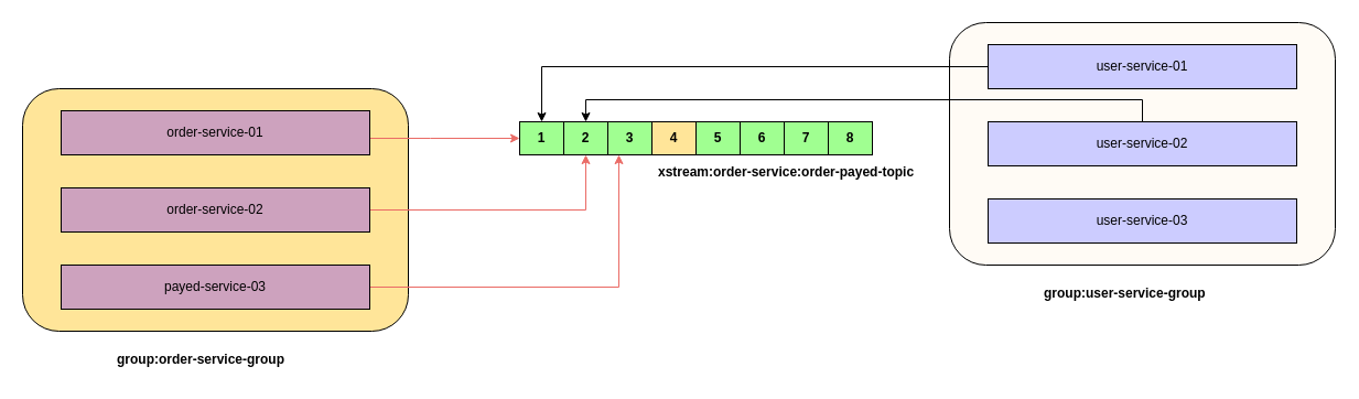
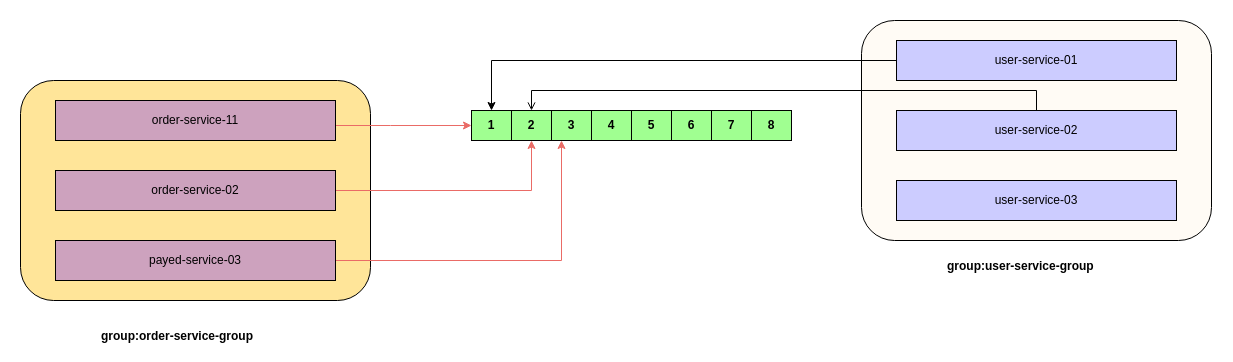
  <mxCell id="0" />
  <mxCell id="1" parent="0" />
  <mxCell id="2" value="1" style="rounded=0;whiteSpace=wrap;html=1;fillColor=#A0FF91;fontStyle=1" vertex="1" parent="1"><mxGeometry x="471" y="110" width="40" height="30" as="geometry" /></mxCell>
  <mxCell id="3" value="2" style="rounded=0;whiteSpace=wrap;html=1;fillColor=#A0FF91;fontStyle=1" vertex="1" parent="1"><mxGeometry x="511" y="110" width="40" height="30" as="geometry" /></mxCell>
  <mxCell id="4" value="3" style="rounded=0;whiteSpace=wrap;html=1;fillColor=#A0FF91;fontStyle=1" vertex="1" parent="1"><mxGeometry x="551" y="110" width="40" height="30" as="geometry" /></mxCell>
- <mxCell id="5" value="4" style="rounded=0;whiteSpace=wrap;html=1;fillColor=#ffe599;fontStyle=1;" vertex="1" parent="1"><mxGeometry x="591" y="110" width="40" height="30" as="geometry" /></mxCell>
+ <mxCell id="5" value="4" style="rounded=0;whiteSpace=wrap;html=1;fillColor=#A0FF91;fontStyle=1" vertex="1" parent="1"><mxGeometry x="591" y="110" width="40" height="30" as="geometry" /></mxCell>
  <mxCell id="6" value="5" style="rounded=0;whiteSpace=wrap;html=1;fillColor=#A0FF91;fontStyle=1" vertex="1" parent="1"><mxGeometry x="631" y="110" width="40" height="30" as="geometry" /></mxCell>
  <mxCell id="7" value="6" style="rounded=0;whiteSpace=wrap;html=1;fillColor=#A0FF91;fontStyle=1" vertex="1" parent="1"><mxGeometry x="671" y="110" width="40" height="30" as="geometry" /></mxCell>
  <mxCell id="8" value="7" style="rounded=0;whiteSpace=wrap;html=1;fillColor=#A0FF91;fontStyle=1" vertex="1" parent="1"><mxGeometry x="711" y="110" width="40" height="30" as="geometry" /></mxCell>
  <mxCell id="9" value="8" style="rounded=0;whiteSpace=wrap;html=1;fillColor=#A0FF91;fontStyle=1" vertex="1" parent="1"><mxGeometry x="751" y="110" width="40" height="30" as="geometry" /></mxCell>
  <mxCell id="10" value="" style="rounded=1;whiteSpace=wrap;html=1;fillColor=#FFFBF5;" vertex="1" parent="1"><mxGeometry x="861" y="20" width="350" height="220" as="geometry" /></mxCell>
- <mxCell id="11" value="xstream:order-service:order-payed-topic " style="text;strokeColor=none;fillColor=none;align=left;verticalAlign=middle;spacingLeft=4;spacingRight=4;overflow=hidden;points=[[0,0.5],[1,0.5]];portConstraint=eastwest;rotatable=0;fontStyle=1" vertex="1" parent="1"><mxGeometry x="591" y="140" width="250" height="30" as="geometry" /></mxCell>
  <mxCell id="12" style="edgeStyle=orthogonalEdgeStyle;rounded=0;orthogonalLoop=1;jettySize=auto;html=1;" edge="1" parent="1" source="13" target="2"><mxGeometry relative="1" as="geometry" /></mxCell>
  <mxCell id="13" value="user-service-01" style="rounded=0;whiteSpace=wrap;html=1;fillColor=#CCCCFF;" vertex="1" parent="1"><mxGeometry x="896" y="40" width="280" height="40" as="geometry" /></mxCell>
- <mxCell id="14" style="edgeStyle=orthogonalEdgeStyle;rounded=0;orthogonalLoop=1;jettySize=auto;html=1;entryX=0.5;entryY=0;entryDx=0;entryDy=0;" edge="1" parent="1" source="15" target="3"><mxGeometry relative="1" as="geometry"><Array as="points"><mxPoint x="1036" y="90" /><mxPoint x="531" y="90" /></Array></mxGeometry></mxCell>
+ <mxCell id="14" style="edgeStyle=orthogonalEdgeStyle;rounded=0;orthogonalLoop=1;jettySize=auto;html=1;entryX=0.5;entryY=0;entryDx=0;entryDy=0;endArrow=open;" edge="1" parent="1" source="15" target="3"><mxGeometry relative="1" as="geometry"><Array as="points"><mxPoint x="1036" y="90" /><mxPoint x="531" y="90" /></Array></mxGeometry></mxCell>
  <mxCell id="15" value="user-service-02" style="rounded=0;whiteSpace=wrap;html=1;fillColor=#CCCCFF;" vertex="1" parent="1"><mxGeometry x="896" y="110" width="280" height="40" as="geometry" /></mxCell>
  <mxCell id="16" value="user-service-03" style="rounded=0;whiteSpace=wrap;html=1;fillColor=#CCCCFF;" vertex="1" parent="1"><mxGeometry x="896" y="180" width="280" height="40" as="geometry" /></mxCell>
  <mxCell id="17" value="group:user-service-group" style="text;strokeColor=none;fillColor=none;align=left;verticalAlign=middle;spacingLeft=4;spacingRight=4;overflow=hidden;points=[[0,0.5],[1,0.5]];portConstraint=eastwest;rotatable=0;fontStyle=1" vertex="1" parent="1"><mxGeometry x="941" y="250" width="250" height="30" as="geometry" /></mxCell>
  <mxCell id="18" value="" style="rounded=1;whiteSpace=wrap;html=1;fillColor=#FFE599;" vertex="1" parent="1"><mxGeometry x="20" y="80" width="350" height="220" as="geometry" /></mxCell>
  <mxCell id="19" style="edgeStyle=orthogonalEdgeStyle;rounded=0;orthogonalLoop=1;jettySize=auto;html=1;strokeColor=#EA6B66;" edge="1" parent="1" source="20" target="2"><mxGeometry relative="1" as="geometry"><Array as="points"><mxPoint x="390" y="125" /><mxPoint x="390" y="125" /></Array></mxGeometry></mxCell>
- <mxCell id="20" value="order-service-01" style="rounded=0;whiteSpace=wrap;html=1;fillColor=#CDA2BE;" vertex="1" parent="1"><mxGeometry x="55" y="100" width="280" height="40" as="geometry" /></mxCell>
+ <mxCell id="20" value="order-service-11" style="rounded=0;whiteSpace=wrap;html=1;fillColor=#CDA2BE;" vertex="1" parent="1"><mxGeometry x="55" y="100" width="280" height="40" as="geometry" /></mxCell>
  <mxCell id="21" style="edgeStyle=orthogonalEdgeStyle;rounded=0;orthogonalLoop=1;jettySize=auto;html=1;entryX=0.5;entryY=1;entryDx=0;entryDy=0;strokeColor=#EA6B66;" edge="1" parent="1" source="22" target="3"><mxGeometry relative="1" as="geometry" /></mxCell>
  <mxCell id="22" value="order-service-02" style="rounded=0;whiteSpace=wrap;html=1;fillColor=#CDA2BE;" vertex="1" parent="1"><mxGeometry x="55" y="170" width="280" height="40" as="geometry" /></mxCell>
  <mxCell id="23" style="edgeStyle=orthogonalEdgeStyle;rounded=0;orthogonalLoop=1;jettySize=auto;html=1;entryX=0.25;entryY=1;entryDx=0;entryDy=0;fontColor=#FF1241;labelBorderColor=#FF1745;strokeColor=#EA6B66;" edge="1" parent="1" source="24" target="4"><mxGeometry relative="1" as="geometry" /></mxCell>
  <mxCell id="24" value="payed-service-03" style="rounded=0;whiteSpace=wrap;html=1;fillColor=#CDA2BE;" vertex="1" parent="1"><mxGeometry x="55" y="240" width="280" height="40" as="geometry" /></mxCell>
- <mxCell id="25" value="group:order-service-group" style="text;strokeColor=none;fillColor=none;align=left;verticalAlign=middle;spacingLeft=4;spacingRight=4;overflow=hidden;points=[[0,0.5],[1,0.5]];portConstraint=eastwest;rotatable=0;fontStyle=1" vertex="1" parent="1"><mxGeometry x="100" y="310" width="250" height="30" as="geometry" /></mxCell>
+ <mxCell id="25" value="group:order-service-group" style="text;strokeColor=none;fillColor=none;align=left;verticalAlign=middle;spacingLeft=4;spacingRight=4;overflow=hidden;points=[[0,0.5],[1,0.5]];portConstraint=eastwest;rotatable=0;fontStyle=1" vertex="1" parent="1"><mxGeometry x="95" y="320" width="250" height="30" as="geometry" /></mxCell>
